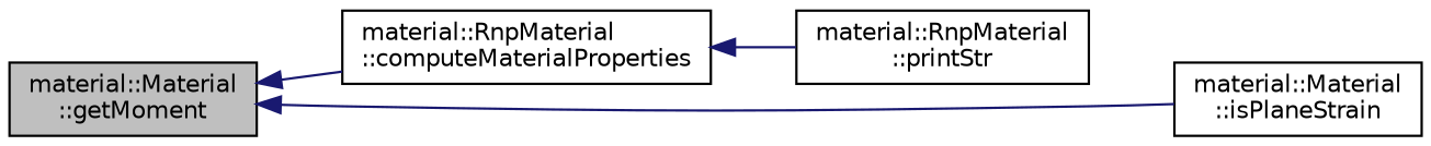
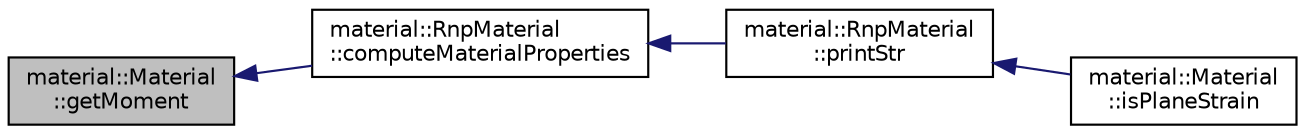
  digraph {
    rankdir=LR
    node [color=black fillcolor=white fontname=Helvetica fontsize=10 shape=record style=filled]
    edge [color=midnightblue dir=back fontname=Helvetica fontsize=10 labelfontname=Helvetica labelfontsize=10 style=solid]
    n1 [fillcolor=grey75 fontcolor=black height=0.2 label="material::Material\l::getMoment" width=0.4]
    n2 [height=0.2 label="material::RnpMaterial\l::computeMaterialProperties" width=0.4]
    n3 [height=0.2 label="material::Material\l::isPlaneStrain" width=0.4]
    n4 [height=0.2 label="material::RnpMaterial\l::printStr" width=0.4]
    n1 -> n2
-   n1 -> n3
+   n4 -> n3
    n2 -> n4
  }
